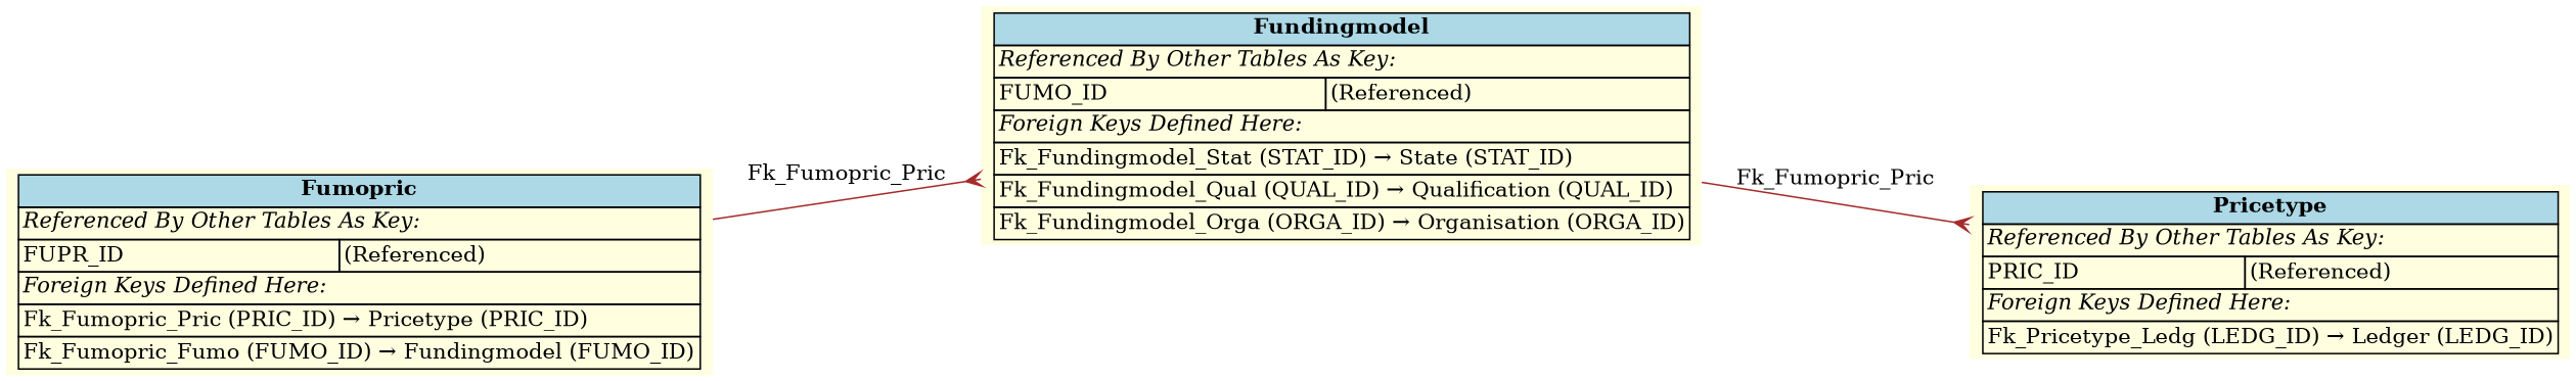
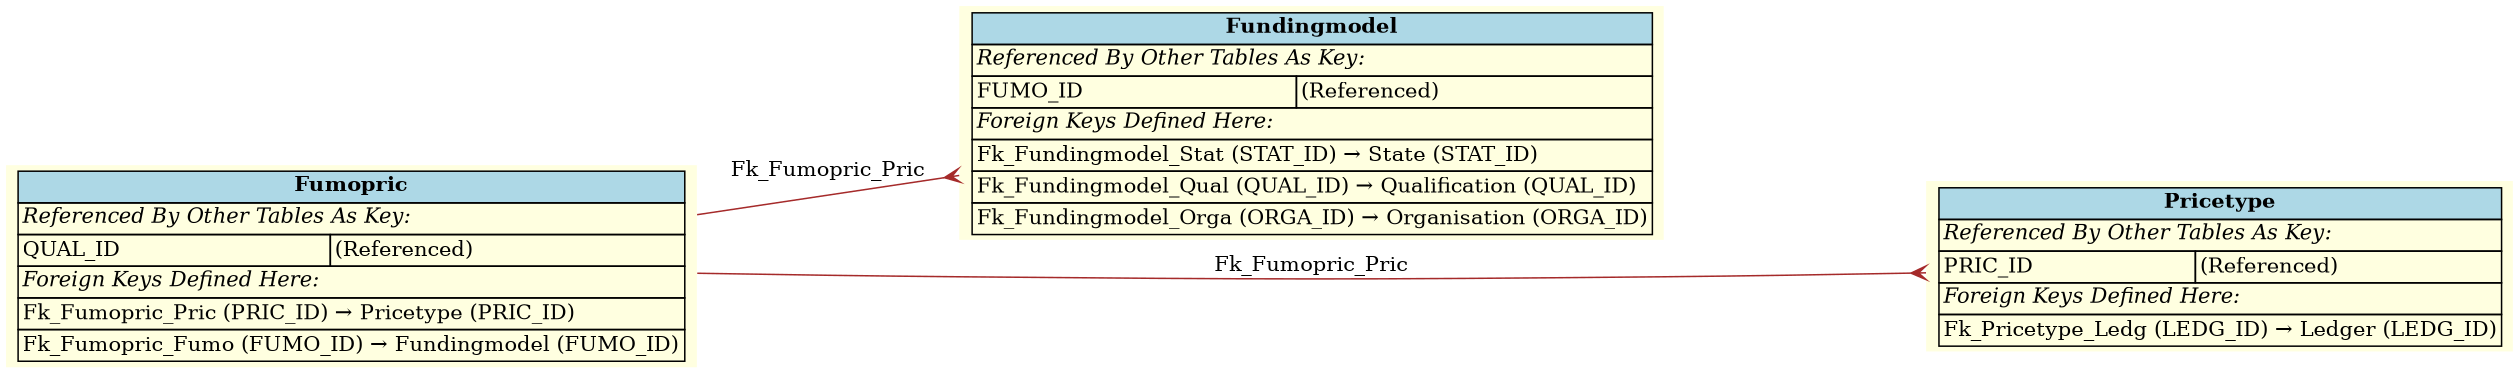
  digraph {
    rankdir=LR
    node [fillcolor=lightyellow shape=plaintext style=filled]
    edge [arrowhead=crow arrowtail=none color=brown dir=both labelfontsize=10]
    n1 [label=<     <TABLE BORDER="0" CELLBORDER="1" CELLSPACING="0" BGCOLOR="lightyellow">       <TR><TD COLSPAN="2" BGCOLOR="lightblue"><B>Fundingmodel</B></TD></TR>       <TR><TD COLSPAN="2" ALIGN="LEFT"><I>Referenced By Other Tables As Key:</I></TD></TR>       <TR><TD ALIGN="LEFT">FUMO_ID</TD><TD ALIGN="LEFT">(Referenced)</TD></TR>       <TR><TD COLSPAN="2" ALIGN="LEFT"><I>Foreign Keys Defined Here:</I></TD></TR>       <TR><TD ALIGN="LEFT" COLSPAN="2">Fk_Fundingmodel_Stat (STAT_ID) &rarr; State (STAT_ID)</TD></TR>       <TR><TD ALIGN="LEFT" COLSPAN="2">Fk_Fundingmodel_Qual (QUAL_ID) &rarr; Qualification (QUAL_ID)</TD></TR>       <TR><TD ALIGN="LEFT" COLSPAN="2">Fk_Fundingmodel_Orga (ORGA_ID) &rarr; Organisation (ORGA_ID)</TD></TR>     </TABLE>     >]
    n2 [label=<     <TABLE BORDER="0" CELLBORDER="1" CELLSPACING="0" BGCOLOR="lightyellow">       <TR><TD COLSPAN="2" BGCOLOR="lightblue"><B>Pricetype</B></TD></TR>       <TR><TD COLSPAN="2" ALIGN="LEFT"><I>Referenced By Other Tables As Key:</I></TD></TR>       <TR><TD ALIGN="LEFT">PRIC_ID</TD><TD ALIGN="LEFT">(Referenced)</TD></TR>       <TR><TD COLSPAN="2" ALIGN="LEFT"><I>Foreign Keys Defined Here:</I></TD></TR>       <TR><TD ALIGN="LEFT" COLSPAN="2">Fk_Pricetype_Ledg (LEDG_ID) &rarr; Ledger (LEDG_ID)</TD></TR>     </TABLE>     >]
-   n3 [label=<     <TABLE BORDER="0" CELLBORDER="1" CELLSPACING="0" BGCOLOR="lightyellow">       <TR><TD COLSPAN="2" BGCOLOR="lightblue"><B>Fumopric</B></TD></TR>       <TR><TD COLSPAN="2" ALIGN="LEFT"><I>Referenced By Other Tables As Key:</I></TD></TR>       <TR><TD ALIGN="LEFT">FUPR_ID</TD><TD ALIGN="LEFT">(Referenced)</TD></TR>       <TR><TD COLSPAN="2" ALIGN="LEFT"><I>Foreign Keys Defined Here:</I></TD></TR>       <TR><TD ALIGN="LEFT" COLSPAN="2">Fk_Fumopric_Pric (PRIC_ID) &rarr; Pricetype (PRIC_ID)</TD></TR>       <TR><TD ALIGN="LEFT" COLSPAN="2">Fk_Fumopric_Fumo (FUMO_ID) &rarr; Fundingmodel (FUMO_ID)</TD></TR>     </TABLE>     >]
+   n3 [label=<     <TABLE BORDER="0" CELLBORDER="1" CELLSPACING="0" BGCOLOR="lightyellow">       <TR><TD COLSPAN="2" BGCOLOR="lightblue"><B>Fumopric</B></TD></TR>       <TR><TD COLSPAN="2" ALIGN="LEFT"><I>Referenced By Other Tables As Key:</I></TD></TR>       <TR><TD ALIGN="LEFT">QUAL_ID</TD><TD ALIGN="LEFT">(Referenced)</TD></TR>       <TR><TD COLSPAN="2" ALIGN="LEFT"><I>Foreign Keys Defined Here:</I></TD></TR>       <TR><TD ALIGN="LEFT" COLSPAN="2">Fk_Fumopric_Pric (PRIC_ID) &rarr; Pricetype (PRIC_ID)</TD></TR>       <TR><TD ALIGN="LEFT" COLSPAN="2">Fk_Fumopric_Fumo (FUMO_ID) &rarr; Fundingmodel (FUMO_ID)</TD></TR>     </TABLE>     >]
    n3 -> n1 [label=" Fk_Fumopric_Pric "]
-   n1 -> n2 [label=" Fk_Fumopric_Pric "]
+   n3 -> n2 [label=" Fk_Fumopric_Pric "]
  }
